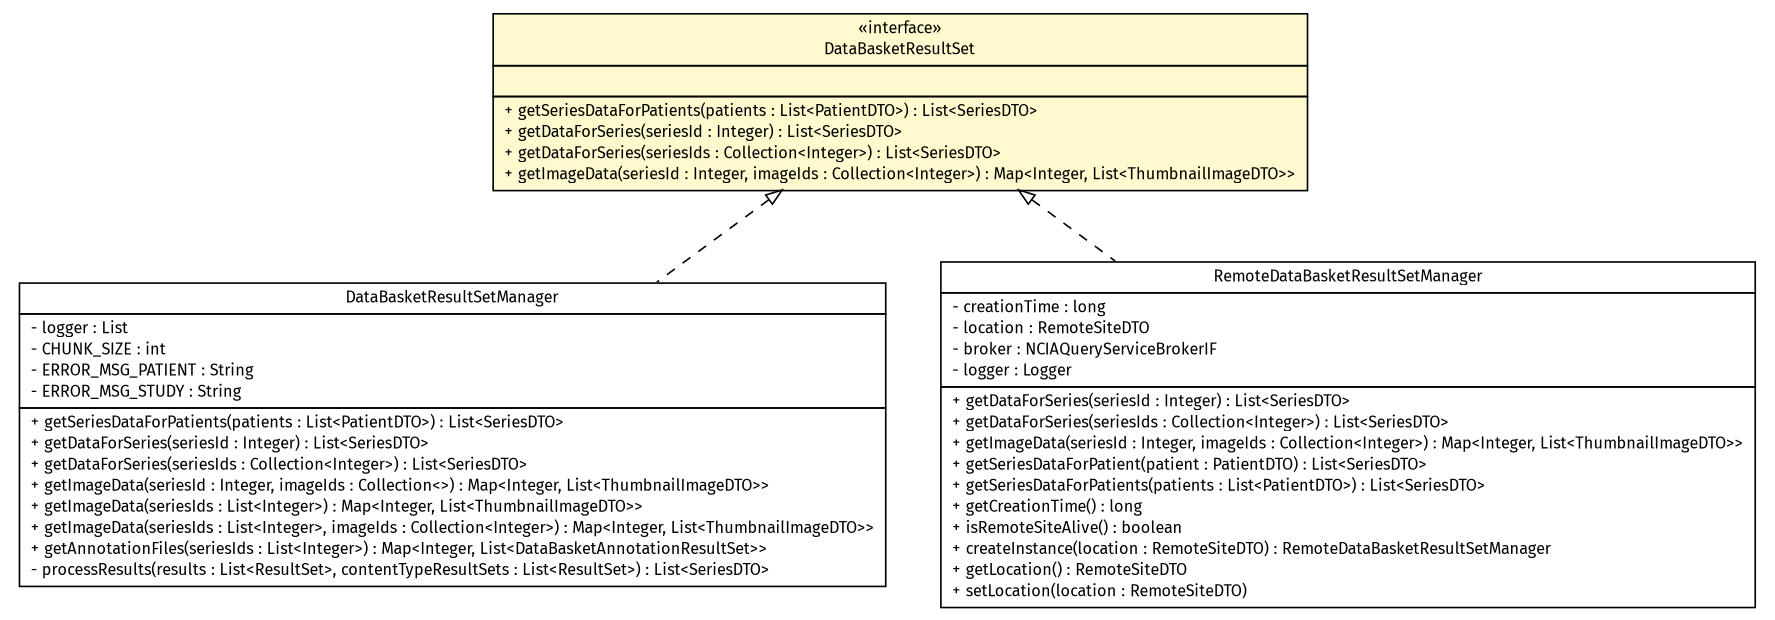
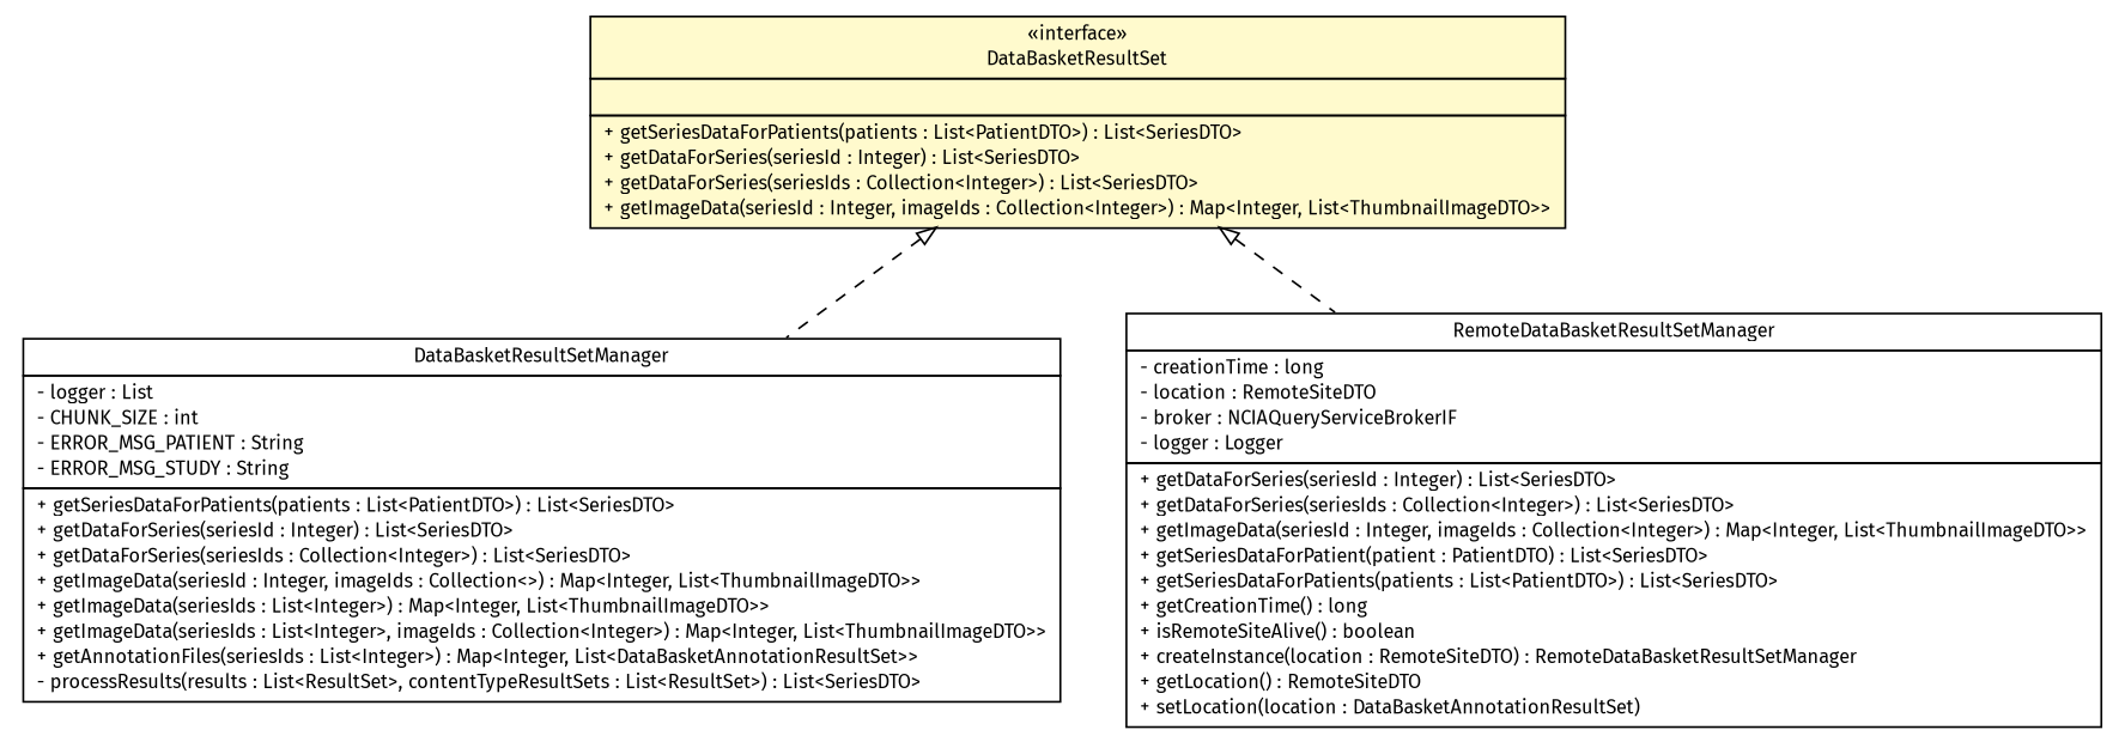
  digraph {
    fontname="Fira Sans"
    node [fontcolor=black fontname="Fira Sans" fontsize=10.0 shape=plaintext]
    edge [arrowtail=empty dir=back fontname="Fira Sans" fontsize=10 headport=p labelfontname=Helvetica labelfontsize=10 style=dashed tailport=p]
    n1 [label=<<table border="0" cellborder="1" cellspacing="0" cellpadding="2" port="p" bgcolor="lemonChiffon" href="./DataBasketResultSet.html"> 		<tr><td><table border="0" cellspacing="0" cellpadding="1"> 			<tr><td> &laquo;interface&raquo; </td></tr> 			<tr><td> DataBasketResultSet </td></tr> 		</table></td></tr> 		<tr><td><table border="0" cellspacing="0" cellpadding="1"> 			<tr><td align="left">  </td></tr> 		</table></td></tr> 		<tr><td><table border="0" cellspacing="0" cellpadding="1"> 			<tr><td align="left"> + getSeriesDataForPatients(patients : List&lt;PatientDTO&gt;) : List&lt;SeriesDTO&gt; </td></tr> 			<tr><td align="left"> + getDataForSeries(seriesId : Integer) : List&lt;SeriesDTO&gt; </td></tr> 			<tr><td align="left"> + getDataForSeries(seriesIds : Collection&lt;Integer&gt;) : List&lt;SeriesDTO&gt; </td></tr> 			<tr><td align="left"> + getImageData(seriesId : Integer, imageIds : Collection&lt;Integer&gt;) : Map&lt;Integer, List&lt;ThumbnailImageDTO&gt;&gt; </td></tr> 		</table></td></tr> 		</table>>]
    n2 [label=<<table border="0" cellborder="1" cellspacing="0" cellpadding="2" port="p" href="./DataBasketResultSetManager.html"> 		<tr><td><table border="0" cellspacing="0" cellpadding="1"> 			<tr><td> DataBasketResultSetManager </td></tr> 		</table></td></tr> 		<tr><td><table border="0" cellspacing="0" cellpadding="1"> 			<tr><td align="left"> - logger : List </td></tr> 			<tr><td align="left"> - CHUNK_SIZE : int </td></tr> 			<tr><td align="left"> - ERROR_MSG_PATIENT : String </td></tr> 			<tr><td align="left"> - ERROR_MSG_STUDY : String </td></tr> 		</table></td></tr> 		<tr><td><table border="0" cellspacing="0" cellpadding="1"> 			<tr><td align="left"> + getSeriesDataForPatients(patients : List&lt;PatientDTO&gt;) : List&lt;SeriesDTO&gt; </td></tr> 			<tr><td align="left"> + getDataForSeries(seriesId : Integer) : List&lt;SeriesDTO&gt; </td></tr> 			<tr><td align="left"> + getDataForSeries(seriesIds : Collection&lt;Integer&gt;) : List&lt;SeriesDTO&gt; </td></tr> 			<tr><td align="left"> + getImageData(seriesId : Integer, imageIds : Collection&lt;&gt;) : Map&lt;Integer, List&lt;ThumbnailImageDTO&gt;&gt; </td></tr> 			<tr><td align="left"> + getImageData(seriesIds : List&lt;Integer&gt;) : Map&lt;Integer, List&lt;ThumbnailImageDTO&gt;&gt; </td></tr> 			<tr><td align="left"> + getImageData(seriesIds : List&lt;Integer&gt;, imageIds : Collection&lt;Integer&gt;) : Map&lt;Integer, List&lt;ThumbnailImageDTO&gt;&gt; </td></tr> 			<tr><td align="left"> + getAnnotationFiles(seriesIds : List&lt;Integer&gt;) : Map&lt;Integer, List&lt;DataBasketAnnotationResultSet&gt;&gt; </td></tr> 			<tr><td align="left"> - processResults(results : List&lt;ResultSet&gt;, contentTypeResultSets : List&lt;ResultSet&gt;) : List&lt;SeriesDTO&gt; </td></tr> 		</table></td></tr> 		</table>>]
-   n3 [label=<<table border="0" cellborder="1" cellspacing="0" cellpadding="2" port="p" href="./RemoteDataBasketResultSetManager.html"> 		<tr><td><table border="0" cellspacing="0" cellpadding="1"> 			<tr><td> RemoteDataBasketResultSetManager </td></tr> 		</table></td></tr> 		<tr><td><table border="0" cellspacing="0" cellpadding="1"> 			<tr><td align="left"> - creationTime : long </td></tr> 			<tr><td align="left"> - location : RemoteSiteDTO </td></tr> 			<tr><td align="left"> - broker : NCIAQueryServiceBrokerIF </td></tr> 			<tr><td align="left"> - logger : Logger </td></tr> 		</table></td></tr> 		<tr><td><table border="0" cellspacing="0" cellpadding="1"> 			<tr><td align="left"> + getDataForSeries(seriesId : Integer) : List&lt;SeriesDTO&gt; </td></tr> 			<tr><td align="left"> + getDataForSeries(seriesIds : Collection&lt;Integer&gt;) : List&lt;SeriesDTO&gt; </td></tr> 			<tr><td align="left"> + getImageData(seriesId : Integer, imageIds : Collection&lt;Integer&gt;) : Map&lt;Integer, List&lt;ThumbnailImageDTO&gt;&gt; </td></tr> 			<tr><td align="left"> + getSeriesDataForPatient(patient : PatientDTO) : List&lt;SeriesDTO&gt; </td></tr> 			<tr><td align="left"> + getSeriesDataForPatients(patients : List&lt;PatientDTO&gt;) : List&lt;SeriesDTO&gt; </td></tr> 			<tr><td align="left"> + getCreationTime() : long </td></tr> 			<tr><td align="left"> + isRemoteSiteAlive() : boolean </td></tr> 			<tr><td align="left"> + createInstance(location : RemoteSiteDTO) : RemoteDataBasketResultSetManager </td></tr> 			<tr><td align="left"> + getLocation() : RemoteSiteDTO </td></tr> 			<tr><td align="left"> + setLocation(location : RemoteSiteDTO) </td></tr> 		</table></td></tr> 		</table>>]
+   n3 [label=<<table border="0" cellborder="1" cellspacing="0" cellpadding="2" port="p" href="./RemoteDataBasketResultSetManager.html"> 		<tr><td><table border="0" cellspacing="0" cellpadding="1"> 			<tr><td> RemoteDataBasketResultSetManager </td></tr> 		</table></td></tr> 		<tr><td><table border="0" cellspacing="0" cellpadding="1"> 			<tr><td align="left"> - creationTime : long </td></tr> 			<tr><td align="left"> - location : RemoteSiteDTO </td></tr> 			<tr><td align="left"> - broker : NCIAQueryServiceBrokerIF </td></tr> 			<tr><td align="left"> - logger : Logger </td></tr> 		</table></td></tr> 		<tr><td><table border="0" cellspacing="0" cellpadding="1"> 			<tr><td align="left"> + getDataForSeries(seriesId : Integer) : List&lt;SeriesDTO&gt; </td></tr> 			<tr><td align="left"> + getDataForSeries(seriesIds : Collection&lt;Integer&gt;) : List&lt;SeriesDTO&gt; </td></tr> 			<tr><td align="left"> + getImageData(seriesId : Integer, imageIds : Collection&lt;Integer&gt;) : Map&lt;Integer, List&lt;ThumbnailImageDTO&gt;&gt; </td></tr> 			<tr><td align="left"> + getSeriesDataForPatient(patient : PatientDTO) : List&lt;SeriesDTO&gt; </td></tr> 			<tr><td align="left"> + getSeriesDataForPatients(patients : List&lt;PatientDTO&gt;) : List&lt;SeriesDTO&gt; </td></tr> 			<tr><td align="left"> + getCreationTime() : long </td></tr> 			<tr><td align="left"> + isRemoteSiteAlive() : boolean </td></tr> 			<tr><td align="left"> + createInstance(location : RemoteSiteDTO) : RemoteDataBasketResultSetManager </td></tr> 			<tr><td align="left"> + getLocation() : RemoteSiteDTO </td></tr> 			<tr><td align="left"> + setLocation(location : DataBasketAnnotationResultSet) </td></tr> 		</table></td></tr> 		</table>>]
    n1 -> n2
    n1 -> n3
  }
